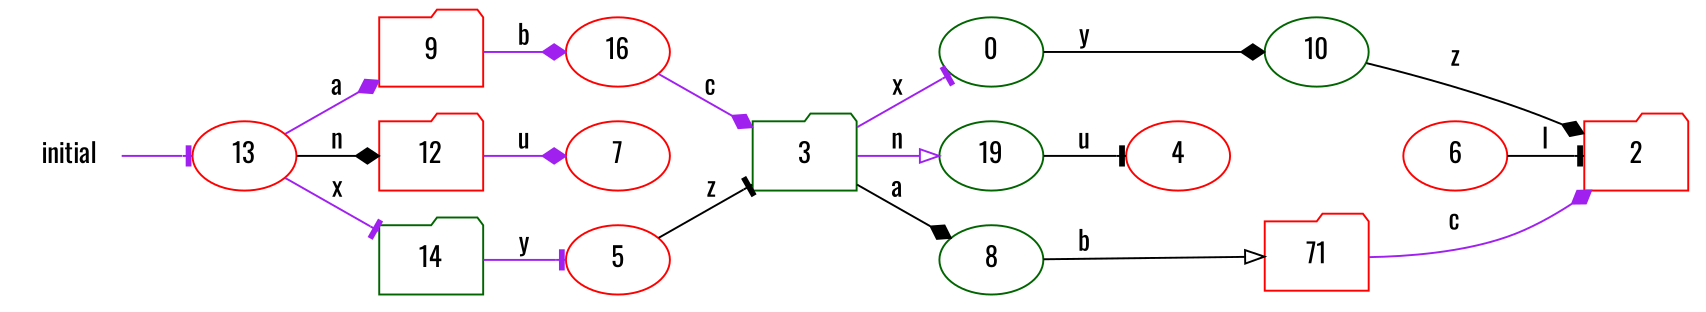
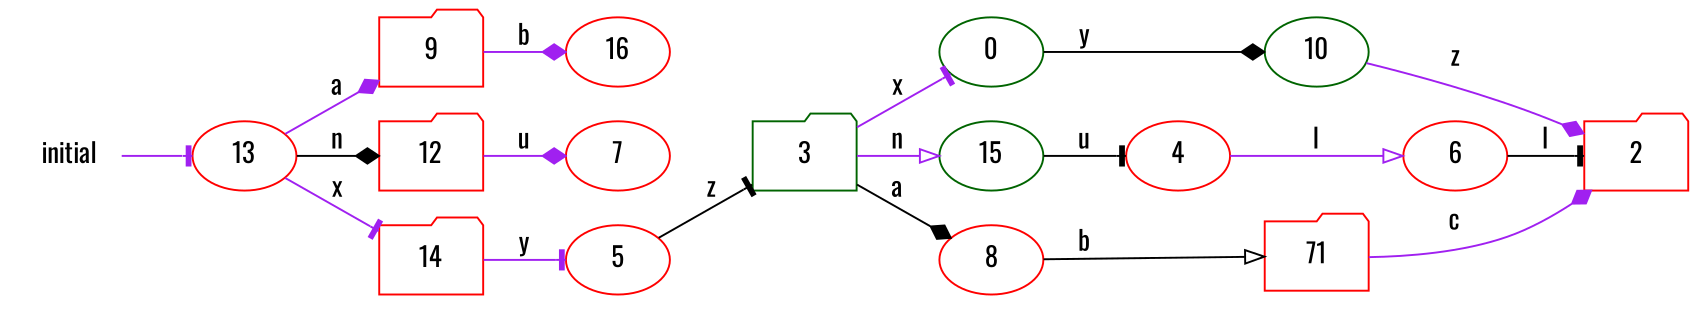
  digraph {
    fontname=Oswald
    rankdir=LR
    node [color=red fontname=Oswald shape=ellipse]
    edge [arrowhead=diamond color=purple fontname=Oswald]
    0 [color=darkgreen]
    10 [color=darkgreen]
    2 [shape=folder]
    3 [color=darkgreen shape=folder]
-   15 [color=darkgreen label=19]
-   8 [color=darkgreen]
+   15 [color=darkgreen]
+   8
    4
    n8 [label=71 shape=folder]
    6
    5
    9 [shape=folder]
    16
    12 [shape=folder]
    7
    13
-   14 [color=darkgreen shape=folder]
+   14 [shape=folder]
    initial [color=darkgreen shape=plaintext]
    0 -> 10 [color=black label=y]
-   10 -> 2 [color=black label=z]
+   10 -> 2 [label=z]
    3 -> 0 [arrowhead=tee label=x]
    3 -> 15 [arrowhead=onormal label=n]
    3 -> 8 [color=black label=a]
    15 -> 4 [arrowhead=tee color=black label=u]
    8 -> n8 [arrowhead=onormal color=black label=b]
+   4 -> 6 [arrowhead=onormal label=l]
    n8 -> 2 [label=c]
    6 -> 2 [arrowhead=tee color=black label=l]
    5 -> 3 [arrowhead=tee color=black label=z]
    9 -> 16 [label=b]
-   16 -> 3 [label=c]
    12 -> 7 [label=u]
    13 -> 9 [label=a]
    13 -> 12 [color=black label=n]
    13 -> 14 [arrowhead=tee label=x]
    14 -> 5 [arrowhead=tee label=y]
    initial -> 13 [arrowhead=tee]
  }
